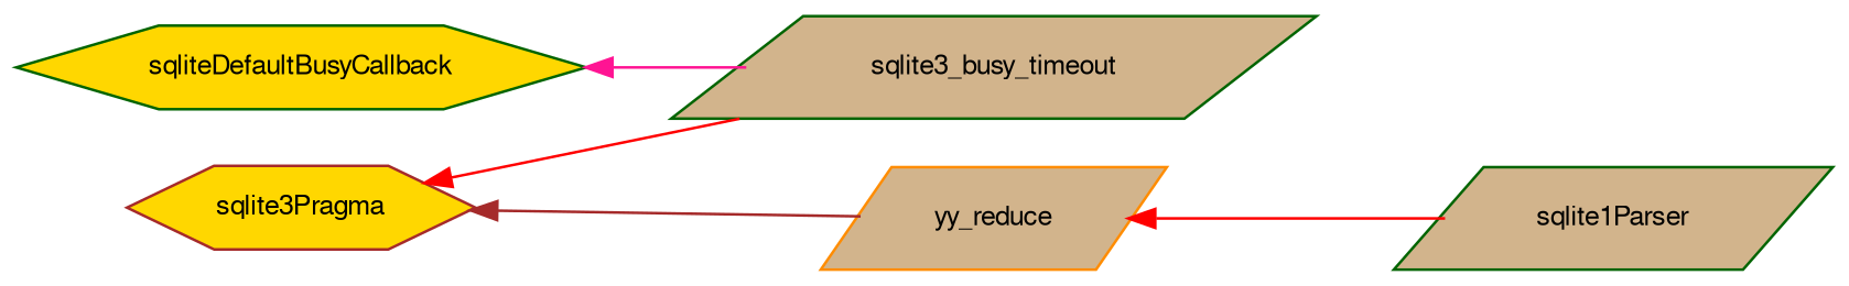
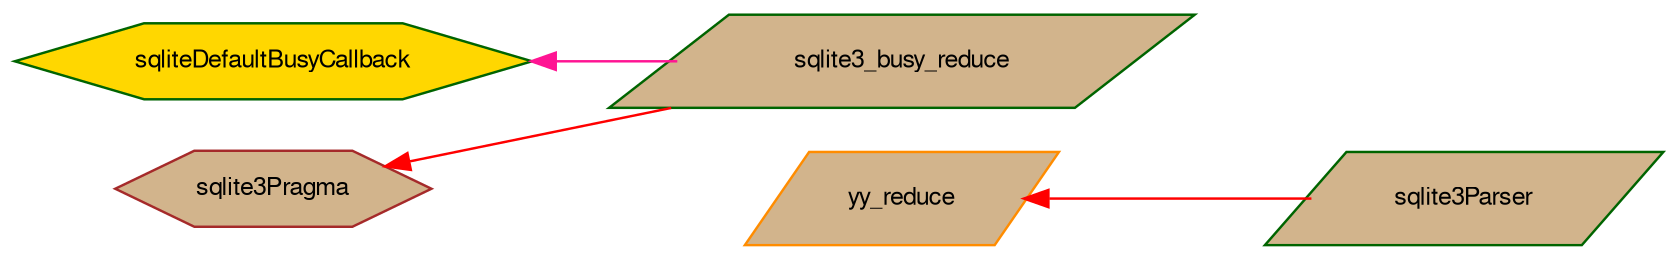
  digraph {
    rankdir=LR
    node [color=darkgreen fillcolor=tan fontname=FreeSans fontsize=10 shape=parallelogram style=filled]
    edge [color=red dir=back fontname=FreeSans fontsize=10 labelfontname=FreeSans labelfontsize=10 style=solid]
    n1 [fillcolor=gold fontcolor=black height=0.2 label=sqliteDefaultBusyCallback shape=hexagon width=0.4]
-   n2 [height=0.2 label=sqlite3_busy_timeout width=0.4]
-   n3 [color=brown fillcolor=gold height=0.2 label=sqlite3Pragma shape=hexagon width=0.4]
+   n2 [height=0.2 label=sqlite3_busy_reduce width=0.4]
+   n3 [color=brown height=0.2 label=sqlite3Pragma shape=hexagon width=0.4]
    n4 [color=darkorange height=0.2 label=yy_reduce width=0.4]
-   n5 [height=0.2 label=sqlite1Parser width=0.4]
+   n5 [height=0.2 label=sqlite3Parser width=0.4]
    n1 -> n2 [color=deeppink]
    n3 -> n2
-   n3 -> n4 [color=brown]
    n4 -> n5
  }
